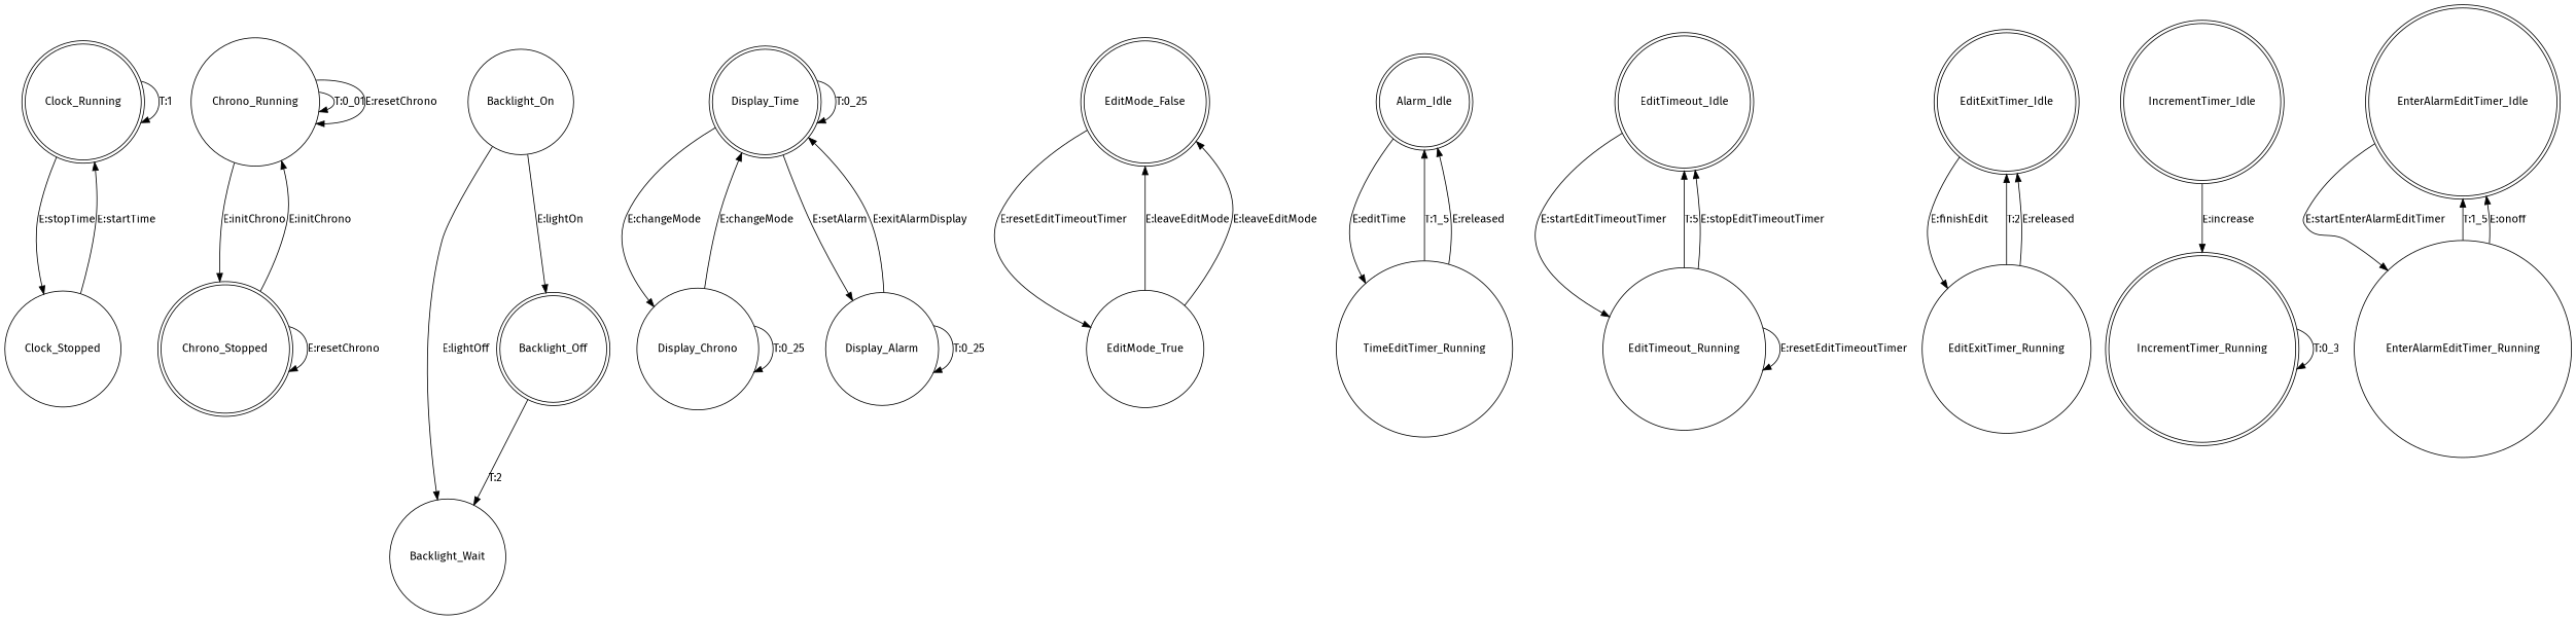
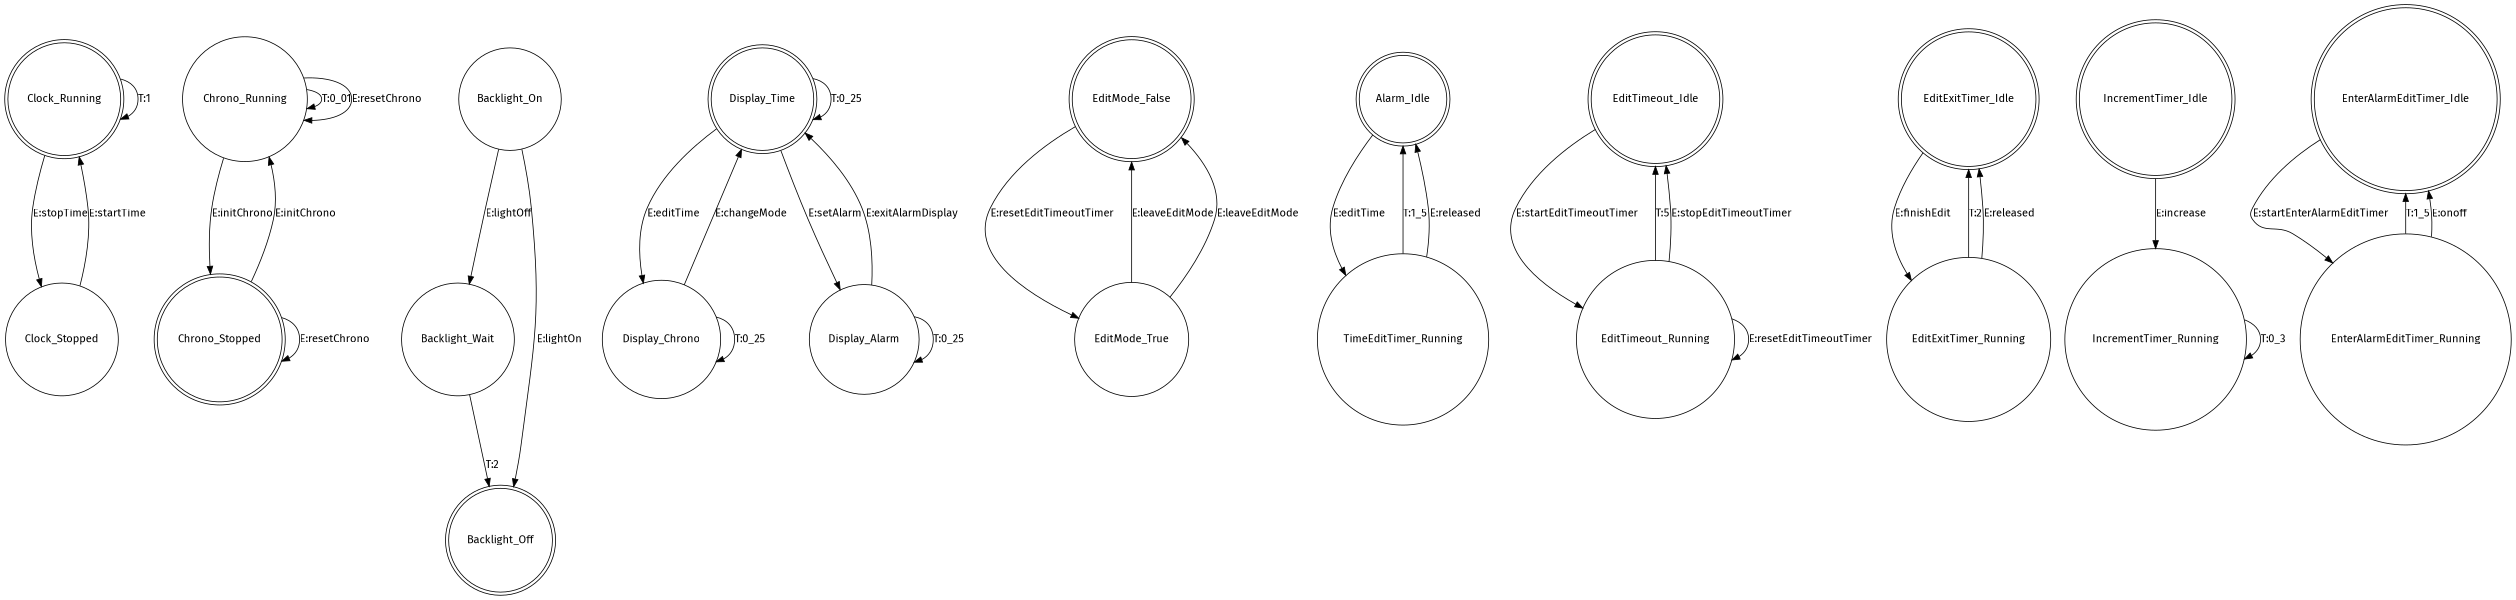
  digraph {
    fontname="Fira Sans"
    node [fontname="Fira Sans" shape=circle]
    edge [fontname="Fira Sans"]
    Clock_Running [shape=doublecircle]
    Clock_Stopped
    Chrono_Running
    Chrono_Stopped [shape=doublecircle]
    Backlight_On
    Backlight_Wait
    Backlight_Off [shape=doublecircle]
    Display_Time [shape=doublecircle]
    Display_Chrono
    Display_Alarm
    EditMode_False [shape=doublecircle]
    EditMode_True
    n13 [label=Alarm_Idle shape=doublecircle]
    TimeEditTimer_Running
    EditTimeout_Idle [shape=doublecircle]
    EditTimeout_Running
    EditExitTimer_Idle [shape=doublecircle]
    EditExitTimer_Running
    IncrementTimer_Idle [shape=doublecircle]
-   IncrementTimer_Running [shape=doublecircle]
+   IncrementTimer_Running
    EnterAlarmEditTimer_Idle [shape=doublecircle]
    EnterAlarmEditTimer_Running
    Clock_Running -> Clock_Running [label="T:1"]
    Clock_Running -> Clock_Stopped [label="E:stopTime"]
    Clock_Stopped -> Clock_Running [label="E:startTime"]
    Chrono_Running -> Chrono_Running [label="T:0_01"]
    Chrono_Running -> Chrono_Running [label="E:resetChrono"]
    Chrono_Running -> Chrono_Stopped [label="E:initChrono"]
    Chrono_Stopped -> Chrono_Running [label="E:initChrono"]
    Chrono_Stopped -> Chrono_Stopped [label="E:resetChrono"]
    Backlight_On -> Backlight_Wait [label="E:lightOff"]
    Backlight_On -> Backlight_Off [label="E:lightOn"]
-   Backlight_Off -> Backlight_Wait [label="T:2"]
+   Backlight_Wait -> Backlight_Off [label="T:2"]
    Display_Time -> Display_Time [label="T:0_25"]
-   Display_Time -> Display_Chrono [label="E:changeMode"]
+   Display_Time -> Display_Chrono [label="E:editTime"]
    Display_Time -> Display_Alarm [label="E:setAlarm"]
    Display_Chrono -> Display_Time [label="E:changeMode"]
    Display_Chrono -> Display_Chrono [label="T:0_25"]
    Display_Alarm -> Display_Time [label="E:exitAlarmDisplay"]
    Display_Alarm -> Display_Alarm [label="T:0_25"]
    EditMode_False -> EditMode_True [label="E:resetEditTimeoutTimer"]
    EditMode_True -> EditMode_False [label="E:leaveEditMode"]
    EditMode_True -> EditMode_False [label="E:leaveEditMode"]
    n13 -> TimeEditTimer_Running [label="E:editTime"]
    TimeEditTimer_Running -> n13 [label="T:1_5"]
    TimeEditTimer_Running -> n13 [label="E:released"]
    EditTimeout_Idle -> EditTimeout_Running [label="E:startEditTimeoutTimer"]
    EditTimeout_Running -> EditTimeout_Idle [label="T:5"]
    EditTimeout_Running -> EditTimeout_Idle [label="E:stopEditTimeoutTimer"]
    EditTimeout_Running -> EditTimeout_Running [label="E:resetEditTimeoutTimer"]
    EditExitTimer_Idle -> EditExitTimer_Running [label="E:finishEdit"]
    EditExitTimer_Running -> EditExitTimer_Idle [label="T:2"]
    EditExitTimer_Running -> EditExitTimer_Idle [label="E:released"]
    IncrementTimer_Idle -> IncrementTimer_Running [label="E:increase"]
    IncrementTimer_Running -> IncrementTimer_Running [label="T:0_3"]
    EnterAlarmEditTimer_Idle -> EnterAlarmEditTimer_Running [label="E:startEnterAlarmEditTimer"]
    EnterAlarmEditTimer_Running -> EnterAlarmEditTimer_Idle [label="T:1_5"]
    EnterAlarmEditTimer_Running -> EnterAlarmEditTimer_Idle [label="E:onoff"]
  }
